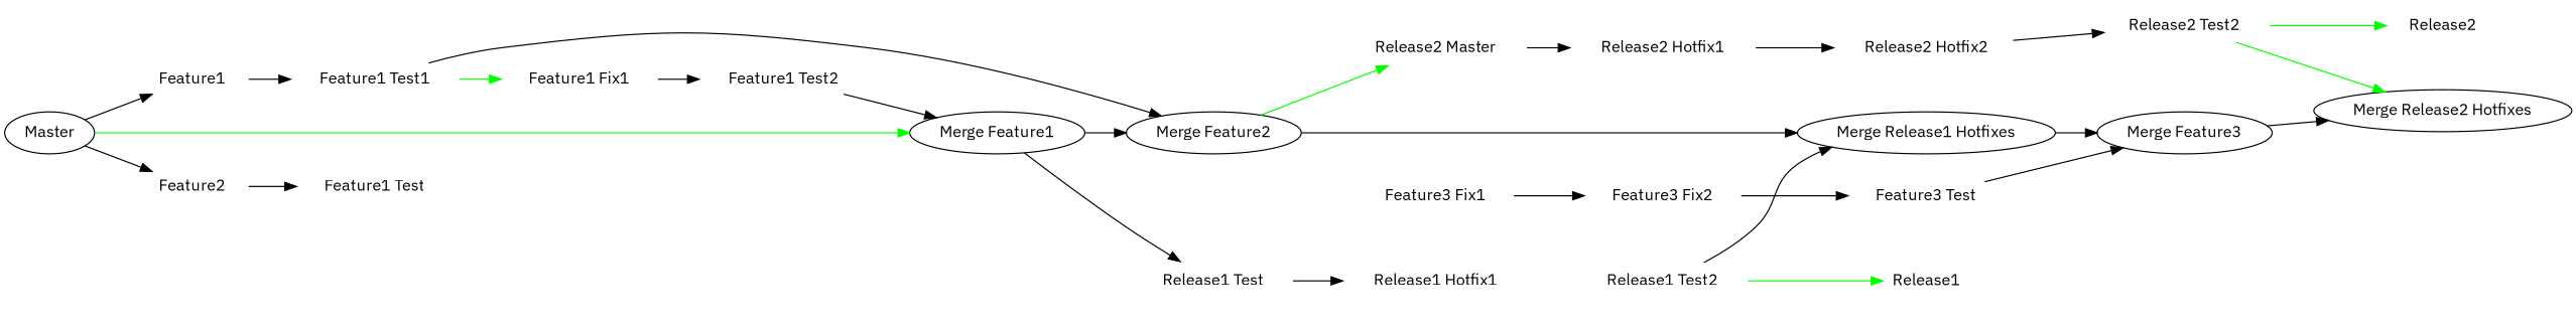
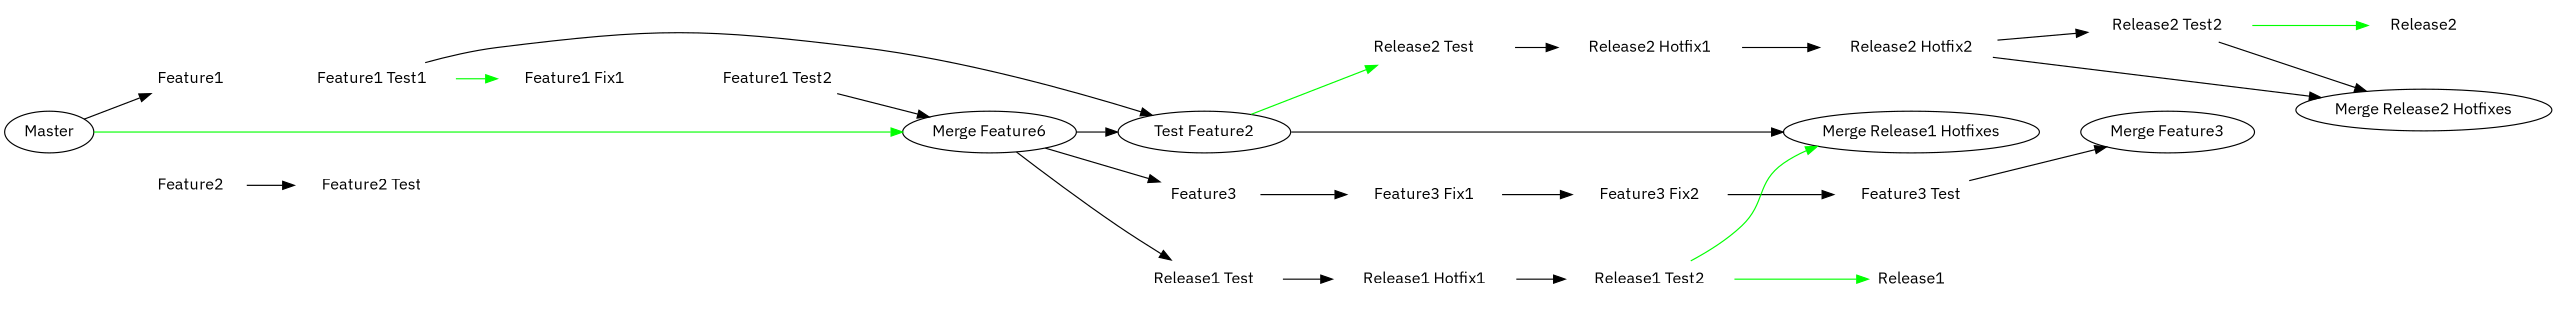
  digraph {
    fontname="IBM Plex Sans"
    rankdir=LR
    node [color=white fontname="IBM Plex Sans" style=filled]
    edge [fontname="IBM Plex Sans"]
    Feature1
    "Feature1 Test1"
    "Feature1 Fix1"
    "Feature1 Test2"
    Feature2
-   "Feature2 Test" [label="Feature1 Test"]
+   "Feature2 Test"
+   Feature3
    "Feature3 Fix1"
    "Feature3 Fix2"
    "Feature3 Test"
    "Release1 Test"
    "Release1 Hotfix1"
    "Release1 Test2"
    Release1 [shape=Msquare]
-   "Release2 Test" [label="Release2 Master"]
+   "Release2 Test"
    "Release2 Hotfix1"
    "Release2 Hotfix2"
    "Release2 Test2"
    Release2
-   "Merge Feature2" [color="" style=""]
-   "Merge Feature1" [color="" style=""]
+   "Merge Feature2" [label="Test Feature2" color="" style=""]
+   "Merge Feature1" [label="Merge Feature6" color="" style=""]
    "Merge Feature3" [color="" style=""]
    "Merge Release1 Hotfixes" [color="" style=""]
    "Merge Release2 Hotfixes" [color="" style=""]
    Master [color="" style=""]
    subgraph sub_1 {
      color=lightgrey
      style=filled
      Feature1
      "Feature1 Test1"
      "Feature1 Fix1"
      "Feature1 Test2"
    }
    subgraph sub_2 {
      color=lightgrey
      style=filled
      Feature2
      "Feature2 Test"
    }
    subgraph sub_3 {
      color=lightgrey
      style=filled
+     Feature3
      "Feature3 Fix1"
      "Feature3 Fix2"
      "Feature3 Test"
    }
    subgraph sub_4 {
      color=lightgrey
      style=filled
      "Release1 Test"
      "Release1 Hotfix1"
      "Release1 Test2"
      Release1
    }
    subgraph sub_5 {
      color=lightgrey
      style=filled
      "Release2 Test"
      "Release2 Hotfix1"
      "Release2 Hotfix2"
      "Release2 Test2"
      Release2
    }
-   Feature1 -> "Feature1 Test1"
    "Feature1 Test1" -> "Feature1 Fix1" [color=green]
    "Feature1 Test1" -> "Merge Feature2" [weight=0]
-   "Feature1 Fix1" -> "Feature1 Test2"
    "Feature1 Test2" -> "Merge Feature1" [weight=0]
    Feature2 -> "Feature2 Test"
+   Feature3 -> "Feature3 Fix1"
    "Feature3 Fix1" -> "Feature3 Fix2"
    "Feature3 Fix2" -> "Feature3 Test"
    "Feature3 Test" -> "Merge Feature3" [weight=0]
    "Release1 Test" -> "Release1 Hotfix1"
+   "Release1 Hotfix1" -> "Release1 Test2"
    "Release1 Test2" -> Release1 [color=green]
-   "Release1 Test2" -> "Merge Release1 Hotfixes" [weight=0]
+   "Release1 Test2" -> "Merge Release1 Hotfixes" [weight=0 color=green]
    "Release2 Test" -> "Release2 Hotfix1"
    "Release2 Hotfix1" -> "Release2 Hotfix2"
    "Release2 Hotfix2" -> "Release2 Test2"
    "Release2 Test2" -> Release2 [color=green]
-   "Release2 Test2" -> "Merge Release2 Hotfixes" [weight=0 color=green]
+   "Release2 Test2" -> "Merge Release2 Hotfixes" [weight=0]
    "Merge Feature2" -> "Release2 Test" [color=green weight=0]
    "Merge Feature2" -> "Merge Release1 Hotfixes"
+   "Merge Feature1" -> Feature3 [weight=0]
    "Merge Feature1" -> "Release1 Test" [weight=0]
    "Merge Feature1" -> "Merge Feature2"
-   "Merge Feature3" -> "Merge Release2 Hotfixes"
-   "Merge Release1 Hotfixes" -> "Merge Feature3"
+   "Release2 Hotfix2" -> "Merge Release2 Hotfixes"
    Master -> Feature1 [weight=0]
-   Master -> Feature2 [weight=0]
    Master -> "Merge Feature1" [color=green]
  }
